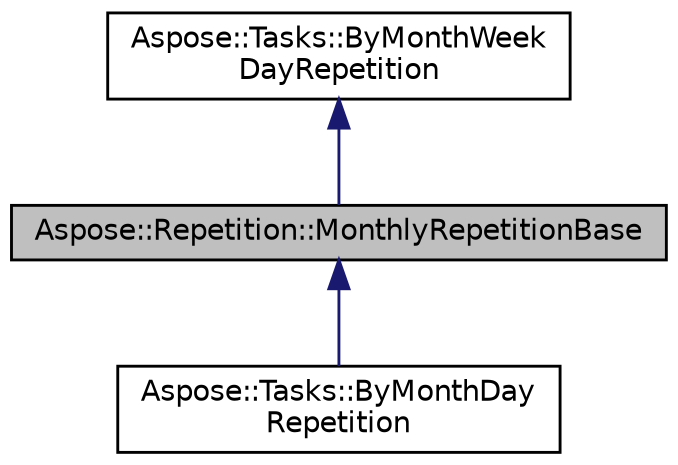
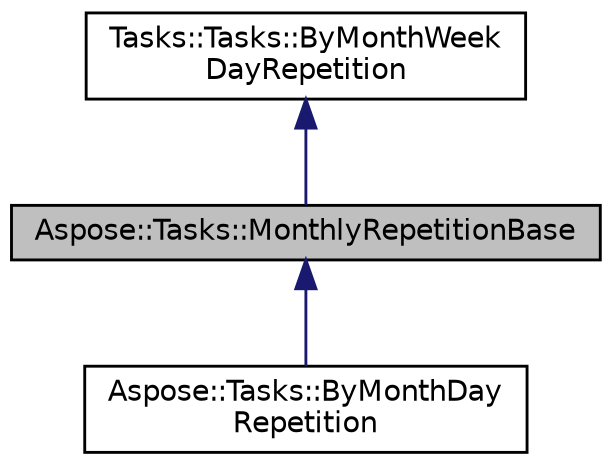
  digraph {
    node [color=black fillcolor=white fontname=Helvetica fontsize=10 shape=record style=filled]
    edge [color=midnightblue dir=back fontname=Helvetica fontsize=10 labelfontname=Helvetica labelfontsize=10 style=solid]
-   n1 [fillcolor=grey75 fontcolor=black height=0.2 label="Aspose::Repetition::MonthlyRepetitionBase" width=0.4]
+   n1 [fillcolor=grey75 fontcolor=black height=0.2 label="Aspose::Tasks::MonthlyRepetitionBase" width=0.4]
    n2 [height=0.2 label="Aspose::Tasks::ByMonthDay\lRepetition" width=0.4]
-   n3 [height=0.2 label="Aspose::Tasks::ByMonthWeek\lDayRepetition" width=0.4]
+   n3 [height=0.2 label="Tasks::Tasks::ByMonthWeek\lDayRepetition" width=0.4]
    n1 -> n2
    n3 -> n1
  }
